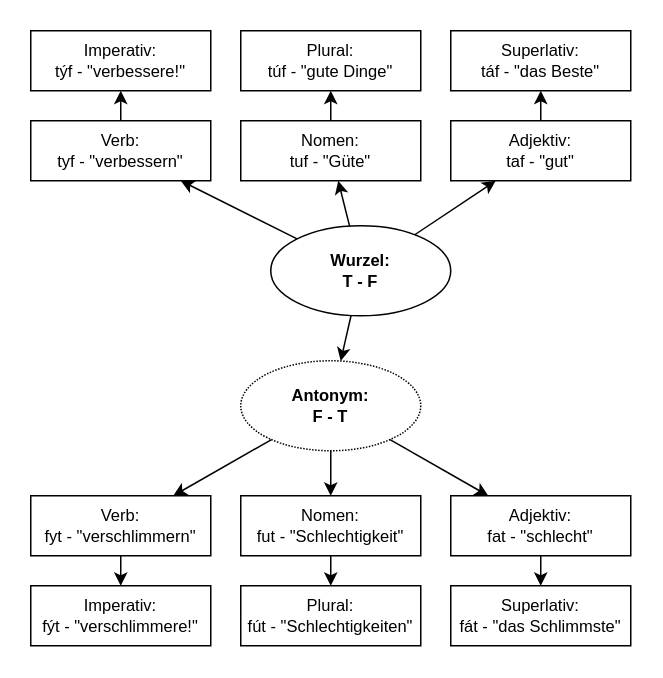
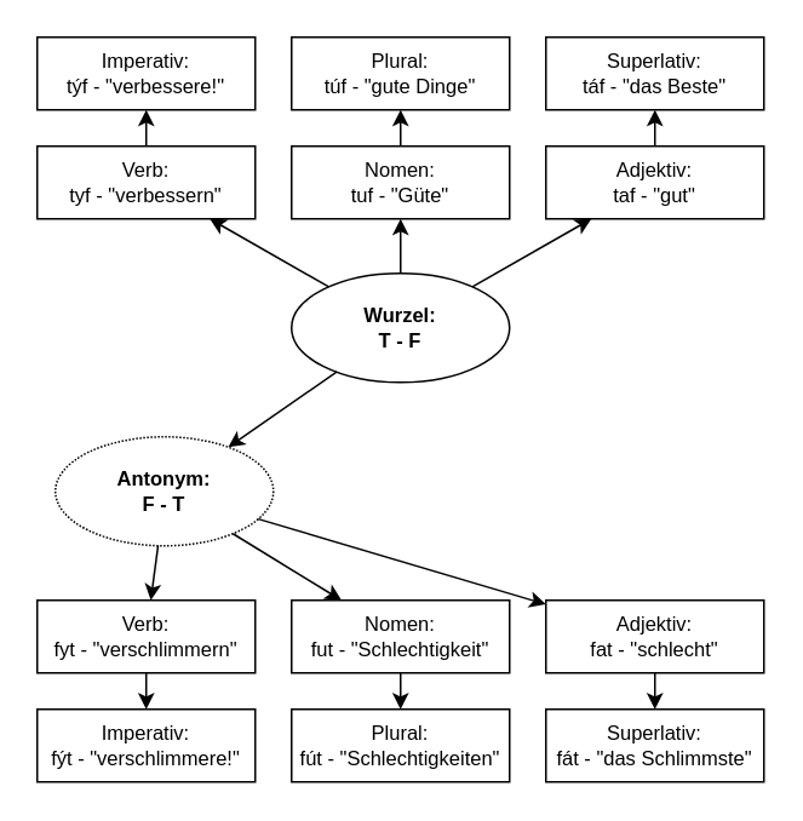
  <mxCell id="0" />
  <mxCell id="1" parent="0" />
  <mxCell id="2" value="&lt;font style=&quot;font-size: 11px&quot;&gt;Plural:&lt;br&gt;túf - &quot;gute Dinge&quot;&lt;br style=&quot;font-size: 11px&quot;&gt;&lt;/font&gt;" style="rounded=0;whiteSpace=wrap;html=1;fontSize=11;" parent="1" vertex="1"><mxGeometry x="160" y="20" width="120" height="40" as="geometry" /></mxCell>
  <mxCell id="3" value="&lt;font style=&quot;font-size: 11px&quot;&gt;Superlativ:&lt;br style=&quot;font-size: 11px&quot;&gt;táf - &quot;das Beste&quot;&lt;br style=&quot;font-size: 11px&quot;&gt;&lt;/font&gt;" style="rounded=0;whiteSpace=wrap;html=1;fontSize=11;" parent="1" vertex="1"><mxGeometry x="300" y="20" width="120" height="40" as="geometry" /></mxCell>
  <mxCell id="4" value="&lt;font style=&quot;font-size: 11px&quot;&gt;Imperativ:&lt;br&gt;týf - &quot;verbessere!&quot;&lt;br style=&quot;font-size: 11px&quot;&gt;&lt;/font&gt;" style="rounded=0;whiteSpace=wrap;html=1;fontSize=11;" parent="1" vertex="1"><mxGeometry x="20" y="20" width="120" height="40" as="geometry" /></mxCell>
  <mxCell id="5" value="" style="endArrow=classic;html=1;fontSize=11;" parent="1" source="17" target="4" edge="1"><mxGeometry width="50" height="50" relative="1" as="geometry"><mxPoint x="110" y="80" as="sourcePoint" /><mxPoint x="147.5" y="130" as="targetPoint" /></mxGeometry></mxCell>
  <mxCell id="6" value="" style="endArrow=classic;html=1;fontSize=11;" parent="1" source="15" target="2" edge="1"><mxGeometry width="50" height="50" relative="1" as="geometry"><mxPoint x="220" y="80" as="sourcePoint" /><mxPoint x="120" y="70" as="targetPoint" /></mxGeometry></mxCell>
  <mxCell id="7" value="" style="endArrow=classic;html=1;fontSize=11;" parent="1" source="16" target="3" edge="1"><mxGeometry width="50" height="50" relative="1" as="geometry"><mxPoint x="330" y="80" as="sourcePoint" /><mxPoint x="130" y="80" as="targetPoint" /></mxGeometry></mxCell>
  <mxCell id="8" value="&lt;font style=&quot;font-size: 11px&quot;&gt;Plural:&lt;br&gt;fút - &quot;Schlechtigkeiten&quot;&lt;br style=&quot;font-size: 11px&quot;&gt;&lt;/font&gt;" style="rounded=0;whiteSpace=wrap;html=1;fontSize=11;" parent="1" vertex="1"><mxGeometry x="160" y="390" width="120" height="40" as="geometry" /></mxCell>
  <mxCell id="9" value="&lt;font style=&quot;font-size: 11px&quot;&gt;Superlativ:&lt;br style=&quot;font-size: 11px&quot;&gt;fát - &quot;das Schlimmste&quot;&lt;br style=&quot;font-size: 11px&quot;&gt;&lt;/font&gt;" style="rounded=0;whiteSpace=wrap;html=1;fontSize=11;" parent="1" vertex="1"><mxGeometry x="300" y="390" width="120" height="40" as="geometry" /></mxCell>
  <mxCell id="10" value="&lt;font style=&quot;font-size: 11px&quot;&gt;Imperativ:&lt;br&gt;fýt - &quot;verschlimmere!&quot;&lt;br style=&quot;font-size: 11px&quot;&gt;&lt;/font&gt;" style="rounded=0;whiteSpace=wrap;html=1;fontSize=11;" parent="1" vertex="1"><mxGeometry x="20" y="390" width="120" height="40" as="geometry" /></mxCell>
  <mxCell id="11" value="" style="endArrow=classic;html=1;fontSize=11;" parent="1" source="24" target="10" edge="1"><mxGeometry width="50" height="50" relative="1" as="geometry"><mxPoint x="110" y="370" as="sourcePoint" /><mxPoint x="147.5" y="500" as="targetPoint" /></mxGeometry></mxCell>
  <mxCell id="12" value="" style="endArrow=classic;html=1;fontSize=11;" parent="1" source="22" target="8" edge="1"><mxGeometry width="50" height="50" relative="1" as="geometry"><mxPoint x="220" y="370" as="sourcePoint" /><mxPoint x="120" y="440" as="targetPoint" /></mxGeometry></mxCell>
  <mxCell id="13" value="" style="endArrow=classic;html=1;fontSize=11;" parent="1" source="23" target="9" edge="1"><mxGeometry width="50" height="50" relative="1" as="geometry"><mxPoint x="330" y="370" as="sourcePoint" /><mxPoint x="130" y="450" as="targetPoint" /></mxGeometry></mxCell>
- <mxCell id="14" value="Wurzel:&lt;br style=&quot;font-size: 11px&quot;&gt;T - F" style="ellipse;whiteSpace=wrap;html=1;fontStyle=1;fontSize=11;" vertex="1" parent="1"><mxGeometry x="180" y="150" width="120" height="60" as="geometry" /></mxCell>
+ <mxCell id="14" value="Wurzel:&lt;br style=&quot;font-size: 11px&quot;&gt;T - F" style="ellipse;whiteSpace=wrap;html=1;fontStyle=1;fontSize=11;" vertex="1" parent="1"><mxGeometry x="160" y="150" width="120" height="60" as="geometry" /></mxCell>
  <mxCell id="15" value="&lt;font style=&quot;font-size: 11px&quot;&gt;Nomen:&lt;br style=&quot;font-size: 11px&quot;&gt;tuf - &quot;Güte&quot;&lt;br style=&quot;font-size: 11px&quot;&gt;&lt;/font&gt;" style="rounded=0;whiteSpace=wrap;html=1;fontSize=11;" vertex="1" parent="1"><mxGeometry x="160" y="80" width="120" height="40" as="geometry" /></mxCell>
  <mxCell id="16" value="&lt;font style=&quot;font-size: 11px&quot;&gt;Adjektiv:&lt;br style=&quot;font-size: 11px&quot;&gt;taf - &quot;gut&quot;&lt;br style=&quot;font-size: 11px&quot;&gt;&lt;/font&gt;" style="rounded=0;whiteSpace=wrap;html=1;fontSize=11;" vertex="1" parent="1"><mxGeometry x="300" y="80" width="120" height="40" as="geometry" /></mxCell>
  <mxCell id="17" value="&lt;font style=&quot;font-size: 11px&quot;&gt;Verb:&lt;br style=&quot;font-size: 11px&quot;&gt;tyf - &quot;verbessern&quot;&lt;br style=&quot;font-size: 11px&quot;&gt;&lt;/font&gt;" style="rounded=0;whiteSpace=wrap;html=1;fontSize=11;" vertex="1" parent="1"><mxGeometry x="20" y="80" width="120" height="40" as="geometry" /></mxCell>
  <mxCell id="18" value="" style="endArrow=classic;html=1;fontSize=11;" edge="1" parent="1" source="14" target="17"><mxGeometry width="50" height="50" relative="1" as="geometry"><mxPoint x="40" y="230" as="sourcePoint" /><mxPoint x="90" y="180" as="targetPoint" /></mxGeometry></mxCell>
  <mxCell id="19" value="" style="endArrow=classic;html=1;fontSize=11;" edge="1" parent="1" source="14" target="15"><mxGeometry width="50" height="50" relative="1" as="geometry"><mxPoint x="192.248" y="166.683" as="sourcePoint" /><mxPoint x="132.5" y="130" as="targetPoint" /></mxGeometry></mxCell>
  <mxCell id="20" value="" style="endArrow=classic;html=1;fontSize=11;" edge="1" parent="1" source="14" target="16"><mxGeometry width="50" height="50" relative="1" as="geometry"><mxPoint x="202.248" y="176.683" as="sourcePoint" /><mxPoint x="142.5" y="140" as="targetPoint" /></mxGeometry></mxCell>
- <mxCell id="21" value="Antonym:&lt;br style=&quot;font-size: 11px&quot;&gt;F - T" style="ellipse;whiteSpace=wrap;html=1;fontStyle=1;fontSize=11;dashed=1;dashPattern=1 1;" vertex="1" parent="1"><mxGeometry x="160" y="240" width="120" height="60" as="geometry" /></mxCell>
+ <mxCell id="21" value="Antonym:&lt;br style=&quot;font-size: 11px&quot;&gt;F - T" style="ellipse;whiteSpace=wrap;html=1;fontStyle=1;fontSize=11;dashed=1;dashPattern=1 1;" vertex="1" parent="1"><mxGeometry x="30" y="240" width="120" height="60" as="geometry" /></mxCell>
  <mxCell id="22" value="&lt;font style=&quot;font-size: 11px&quot;&gt;Nomen:&lt;br style=&quot;font-size: 11px&quot;&gt;fut - &quot;Schlechtigkeit&quot;&lt;br style=&quot;font-size: 11px&quot;&gt;&lt;/font&gt;" style="rounded=0;whiteSpace=wrap;html=1;fontSize=11;" vertex="1" parent="1"><mxGeometry x="160" y="330" width="120" height="40" as="geometry" /></mxCell>
  <mxCell id="23" value="&lt;font style=&quot;font-size: 11px&quot;&gt;Adjektiv:&lt;br style=&quot;font-size: 11px&quot;&gt;fat - &quot;schlecht&quot;&lt;br style=&quot;font-size: 11px&quot;&gt;&lt;/font&gt;" style="rounded=0;whiteSpace=wrap;html=1;fontSize=11;" vertex="1" parent="1"><mxGeometry x="300" y="330" width="120" height="40" as="geometry" /></mxCell>
  <mxCell id="24" value="&lt;font style=&quot;font-size: 11px&quot;&gt;Verb:&lt;br style=&quot;font-size: 11px&quot;&gt;fyt - &quot;verschlimmern&quot;&lt;br style=&quot;font-size: 11px&quot;&gt;&lt;/font&gt;" style="rounded=0;whiteSpace=wrap;html=1;fontSize=11;" vertex="1" parent="1"><mxGeometry x="20" y="330" width="120" height="40" as="geometry" /></mxCell>
  <mxCell id="25" value="" style="endArrow=classic;html=1;fontSize=11;" edge="1" parent="1" source="21" target="24"><mxGeometry width="50" height="50" relative="1" as="geometry"><mxPoint x="40" y="300" as="sourcePoint" /><mxPoint x="90" y="250" as="targetPoint" /></mxGeometry></mxCell>
  <mxCell id="26" value="" style="endArrow=classic;html=1;fontSize=11;" edge="1" parent="1" source="21" target="22"><mxGeometry width="50" height="50" relative="1" as="geometry"><mxPoint x="192.248" y="236.683" as="sourcePoint" /><mxPoint x="132.5" y="200" as="targetPoint" /></mxGeometry></mxCell>
  <mxCell id="27" value="" style="endArrow=classic;html=1;fontSize=11;" edge="1" parent="1" source="21" target="23"><mxGeometry width="50" height="50" relative="1" as="geometry"><mxPoint x="202.248" y="246.683" as="sourcePoint" /><mxPoint x="142.5" y="210" as="targetPoint" /></mxGeometry></mxCell>
  <mxCell id="28" value="" style="endArrow=classic;html=1;fontSize=11;" edge="1" parent="1" source="14" target="21"><mxGeometry width="50" height="50" relative="1" as="geometry"><mxPoint x="220" y="310" as="sourcePoint" /><mxPoint x="270" y="260" as="targetPoint" /></mxGeometry></mxCell>
